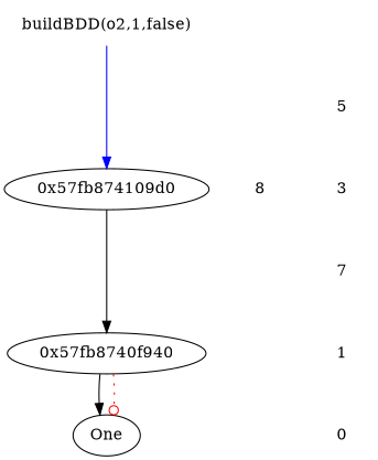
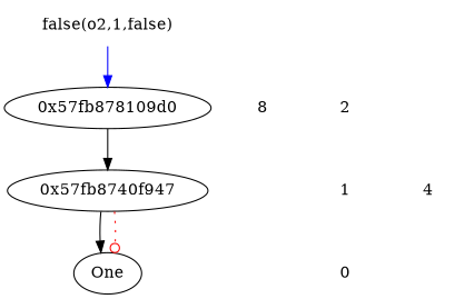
  digraph {
    node [shape=plaintext]
    edge [style=invis]
-   "buildBDD(o2,1,false)"
+   "buildBDD(o2,1,false)" [label="false(o2,1,false)"]
    n2 [label=8]
-   "0x57fb874109d0" [shape=ellipse]
+   "0x57fb874109d0" [shape=ellipse label="0x57fb878109d0"]
    1
-   "0x57fb8740f940" [shape=ellipse]
+   "0x57fb8740f940" [shape=ellipse label="0x57fb8740f947"]
    0
    One [shape=ellipse]
-   4 [label=5]
-   3
-   2 [label=7]
+   4
+   2
    subgraph sub_1 {
      rank=source
      "buildBDD(o2,1,false)"
    }
    subgraph sub_2 {
      rank=same
      n2
      "0x57fb874109d0"
    }
    subgraph sub_3 {
      rank=same
      1
      "0x57fb8740f940"
    }
    subgraph sub_4 {
      rank=same
      0
      One
    }
    "buildBDD(o2,1,false)" -> "0x57fb874109d0" [color=blue style=""]
    "0x57fb874109d0" -> "0x57fb8740f940" [style=""]
    1 -> 0
    "0x57fb8740f940" -> One [style=""]
    "0x57fb8740f940" -> One [arrowhead=odot color=red style=dotted]
-   4 -> 3
-   3 -> 2
    2 -> 1
  }
